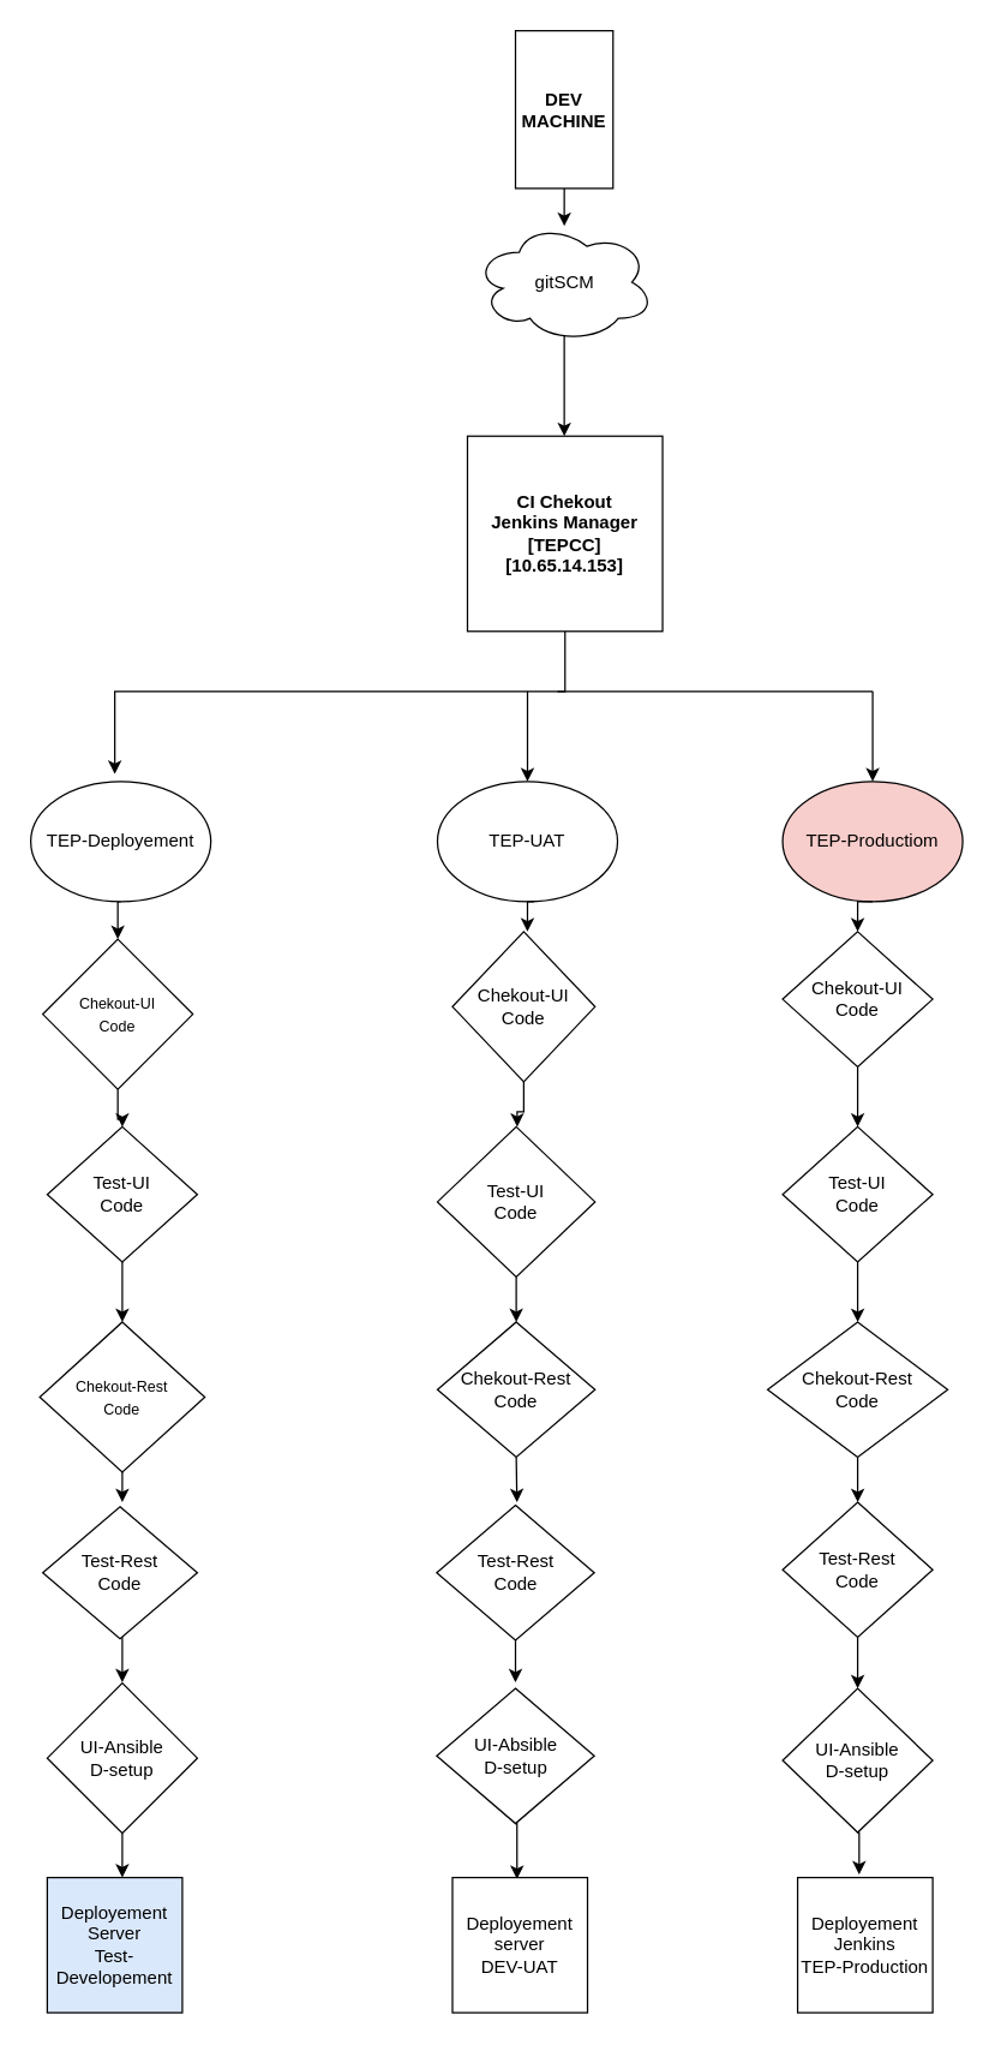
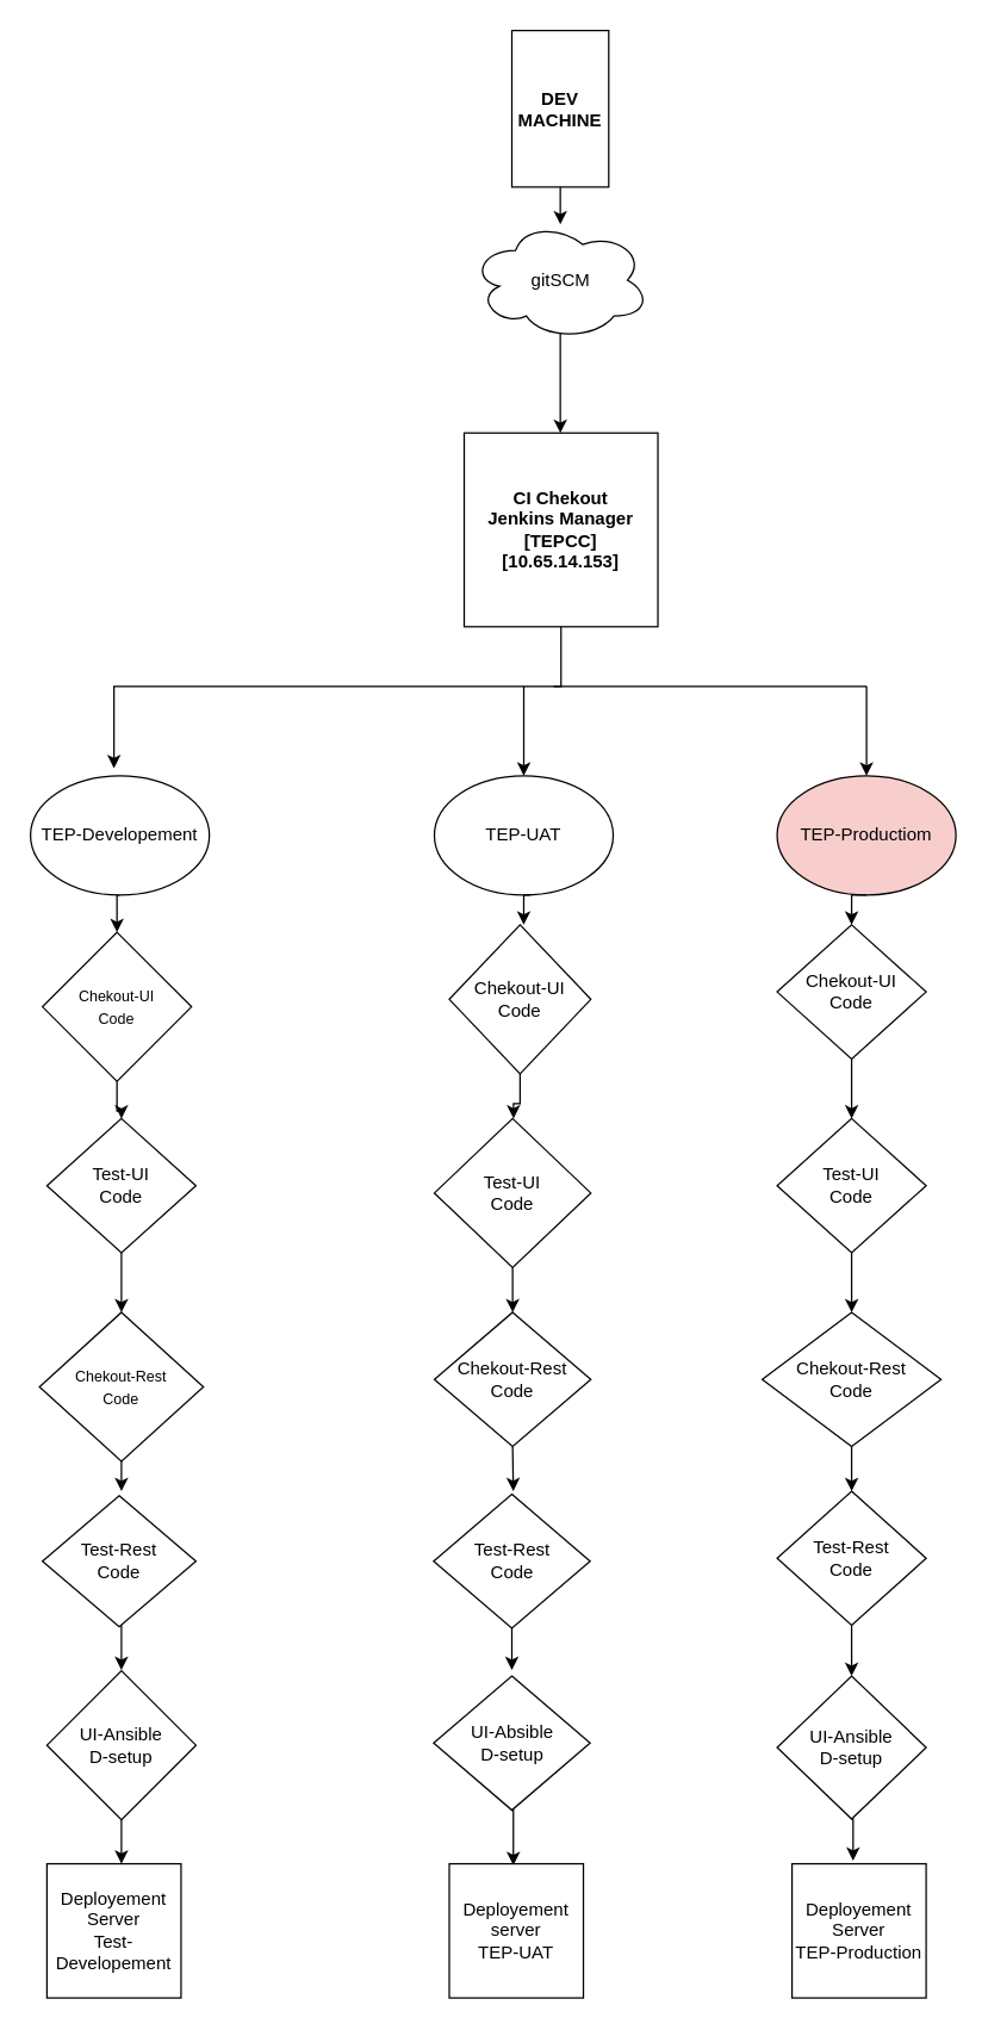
  <mxCell id="0" />
  <mxCell id="1" parent="0" />
  <mxCell id="2" value="" style="edgeStyle=orthogonalEdgeStyle;rounded=0;orthogonalLoop=1;jettySize=auto;html=1;" parent="1" source="3" edge="1"><mxGeometry relative="1" as="geometry"><mxPoint x="375.5" y="150" as="targetPoint" /></mxGeometry></mxCell>
  <mxCell id="3" value="&lt;b&gt;DEV&lt;br&gt;MACHINE&lt;/b&gt;&lt;br&gt;" style="whiteSpace=wrap;html=1;aspect=fixed;" parent="1" vertex="1"><mxGeometry x="343" y="20" width="65" height="105" as="geometry" /></mxCell>
  <mxCell id="4" value="" style="edgeStyle=orthogonalEdgeStyle;rounded=0;orthogonalLoop=1;jettySize=auto;html=1;" parent="1" edge="1"><mxGeometry relative="1" as="geometry"><mxPoint x="375.5" y="290" as="targetPoint" /><mxPoint x="375.5" y="210" as="sourcePoint" /></mxGeometry></mxCell>
  <mxCell id="5" style="edgeStyle=orthogonalEdgeStyle;rounded=0;orthogonalLoop=1;jettySize=auto;html=1;exitX=0.5;exitY=1;exitDx=0;exitDy=0;entryX=0.5;entryY=0;entryDx=0;entryDy=0;" parent="1" source="6" edge="1"><mxGeometry relative="1" as="geometry"><mxPoint x="76" y="515" as="targetPoint" /><Array as="points"><mxPoint x="376" y="460" /><mxPoint x="76" y="460" /></Array></mxGeometry></mxCell>
  <mxCell id="6" value="&lt;b&gt;CI Chekout &lt;br&gt;Jenkins Manager&lt;br&gt;&lt;/b&gt;&lt;b style=&quot;text-align: left ; white-space: nowrap&quot;&gt;[TEPCC]&lt;br&gt;[10.65.14.153]&lt;/b&gt;&lt;b&gt;&lt;br&gt;&lt;/b&gt;" style="whiteSpace=wrap;html=1;aspect=fixed;" parent="1" vertex="1"><mxGeometry x="311" y="290" width="130" height="130" as="geometry" /></mxCell>
  <mxCell id="7" value="" style="edgeStyle=orthogonalEdgeStyle;rounded=0;orthogonalLoop=1;jettySize=auto;html=1;" parent="1" edge="1"><mxGeometry relative="1" as="geometry"><mxPoint x="401" y="540" as="targetPoint" /><mxPoint x="398" y="540" as="sourcePoint" /></mxGeometry></mxCell>
  <mxCell id="8" value="" style="endArrow=none;html=1;" parent="1" edge="1"><mxGeometry width="50" height="50" relative="1" as="geometry"><mxPoint x="371" y="460" as="sourcePoint" /><mxPoint x="581" y="460" as="targetPoint" /></mxGeometry></mxCell>
  <mxCell id="9" style="edgeStyle=orthogonalEdgeStyle;rounded=0;orthogonalLoop=1;jettySize=auto;html=1;exitX=0.5;exitY=1;exitDx=0;exitDy=0;entryX=0.5;entryY=0;entryDx=0;entryDy=0;" parent="1" source="10" target="17" edge="1"><mxGeometry relative="1" as="geometry" /></mxCell>
- <mxCell id="10" value="TEP-Deployement" style="ellipse;whiteSpace=wrap;html=1;" parent="1" vertex="1"><mxGeometry x="20" y="520" width="120" height="80" as="geometry" /></mxCell>
+ <mxCell id="10" value="TEP-Developement" style="ellipse;whiteSpace=wrap;html=1;" parent="1" vertex="1"><mxGeometry x="20" y="520" width="120" height="80" as="geometry" /></mxCell>
  <mxCell id="11" value="TEP-UAT" style="ellipse;whiteSpace=wrap;html=1;" parent="1" vertex="1"><mxGeometry x="291" y="520" width="120" height="80" as="geometry" /></mxCell>
  <mxCell id="12" value="TEP-Productiom" style="ellipse;whiteSpace=wrap;html=1;fillColor=#f8cecc;" parent="1" vertex="1"><mxGeometry x="521" y="520" width="120" height="80" as="geometry" /></mxCell>
  <mxCell id="13" value="" style="endArrow=classic;html=1;entryX=0.5;entryY=0;entryDx=0;entryDy=0;" parent="1" target="11" edge="1"><mxGeometry width="50" height="50" relative="1" as="geometry"><mxPoint x="351" y="460" as="sourcePoint" /><mxPoint x="351" y="510" as="targetPoint" /></mxGeometry></mxCell>
  <mxCell id="14" value="" style="endArrow=classic;html=1;entryX=0.5;entryY=0;entryDx=0;entryDy=0;" parent="1" target="12" edge="1"><mxGeometry width="50" height="50" relative="1" as="geometry"><mxPoint x="581" y="460" as="sourcePoint" /><mxPoint x="631" y="410" as="targetPoint" /></mxGeometry></mxCell>
  <mxCell id="15" value="gitSCM" style="ellipse;shape=cloud;whiteSpace=wrap;html=1;" parent="1" vertex="1"><mxGeometry x="315.5" y="147.5" width="120" height="80" as="geometry" /></mxCell>
  <mxCell id="16" style="edgeStyle=orthogonalEdgeStyle;rounded=0;orthogonalLoop=1;jettySize=auto;html=1;entryX=0.5;entryY=0;entryDx=0;entryDy=0;entryPerimeter=0;" parent="1" source="17" target="19" edge="1"><mxGeometry relative="1" as="geometry"><mxPoint x="81" y="750" as="targetPoint" /></mxGeometry></mxCell>
  <mxCell id="17" value="&lt;font style=&quot;font-size: 10px&quot;&gt;Chekout-UI&lt;br&gt;Code&lt;/font&gt;" style="rhombus;whiteSpace=wrap;html=1;" parent="1" vertex="1"><mxGeometry x="28" y="625" width="100" height="100" as="geometry" /></mxCell>
  <mxCell id="18" style="edgeStyle=orthogonalEdgeStyle;rounded=0;orthogonalLoop=1;jettySize=auto;html=1;exitX=0.5;exitY=1;exitDx=0;exitDy=0;entryX=0.5;entryY=0;entryDx=0;entryDy=0;" edge="1" parent="1" source="19" target="21"><mxGeometry relative="1" as="geometry" /></mxCell>
  <mxCell id="19" value="Test-UI&lt;br&gt;Code" style="rhombus;whiteSpace=wrap;html=1;" parent="1" vertex="1"><mxGeometry x="31" y="750" width="100" height="90" as="geometry" /></mxCell>
  <mxCell id="20" style="edgeStyle=orthogonalEdgeStyle;rounded=0;orthogonalLoop=1;jettySize=auto;html=1;exitX=0.5;exitY=1;exitDx=0;exitDy=0;" edge="1" parent="1" source="21"><mxGeometry relative="1" as="geometry"><mxPoint x="81" y="1000" as="targetPoint" /></mxGeometry></mxCell>
  <mxCell id="21" value="&lt;font style=&quot;font-size: 10px&quot;&gt;Chekout-Rest&lt;br&gt;Code&lt;/font&gt;" style="rhombus;whiteSpace=wrap;html=1;" parent="1" vertex="1"><mxGeometry x="26" y="880" width="110" height="100" as="geometry" /></mxCell>
  <mxCell id="22" value="" style="edgeStyle=orthogonalEdgeStyle;rounded=0;orthogonalLoop=1;jettySize=auto;html=1;" parent="1" source="23" edge="1"><mxGeometry relative="1" as="geometry"><mxPoint x="81" y="1120" as="targetPoint" /><Array as="points"><mxPoint x="81" y="1120" /><mxPoint x="81" y="1120" /></Array></mxGeometry></mxCell>
  <mxCell id="23" value="Test-Rest&lt;br&gt;Code" style="rhombus;whiteSpace=wrap;html=1;" parent="1" vertex="1"><mxGeometry x="28" y="1003" width="103" height="88" as="geometry" /></mxCell>
  <mxCell id="24" style="edgeStyle=orthogonalEdgeStyle;rounded=0;orthogonalLoop=1;jettySize=auto;html=1;exitX=0.5;exitY=1;exitDx=0;exitDy=0;" parent="1" source="25" edge="1"><mxGeometry relative="1" as="geometry"><mxPoint x="81" y="1250" as="targetPoint" /></mxGeometry></mxCell>
  <mxCell id="25" value="UI-Ansible&lt;br&gt;D-setup" style="rhombus;whiteSpace=wrap;html=1;" parent="1" vertex="1"><mxGeometry x="31" y="1120.5" width="100" height="100" as="geometry" /></mxCell>
  <mxCell id="26" style="edgeStyle=orthogonalEdgeStyle;rounded=0;orthogonalLoop=1;jettySize=auto;html=1;entryX=0.506;entryY=0;entryDx=0;entryDy=0;entryPerimeter=0;" parent="1" source="27" target="29" edge="1"><mxGeometry relative="1" as="geometry"><mxPoint x="356" y="740" as="targetPoint" /></mxGeometry></mxCell>
  <mxCell id="27" value="Chekout-UI&lt;br&gt;Code" style="rhombus;whiteSpace=wrap;html=1;" parent="1" vertex="1"><mxGeometry x="301" y="620" width="95" height="100" as="geometry" /></mxCell>
  <mxCell id="28" style="edgeStyle=orthogonalEdgeStyle;rounded=0;orthogonalLoop=1;jettySize=auto;html=1;exitX=0.5;exitY=1;exitDx=0;exitDy=0;entryX=0.5;entryY=0;entryDx=0;entryDy=0;" parent="1" source="29" target="31" edge="1"><mxGeometry relative="1" as="geometry" /></mxCell>
  <mxCell id="29" value="Test-UI&lt;br&gt;Code" style="rhombus;whiteSpace=wrap;html=1;direction=east;" parent="1" vertex="1"><mxGeometry x="291" y="750" width="105" height="100" as="geometry" /></mxCell>
  <mxCell id="30" style="edgeStyle=orthogonalEdgeStyle;rounded=0;orthogonalLoop=1;jettySize=auto;html=1;exitX=0.5;exitY=1;exitDx=0;exitDy=0;" edge="1" parent="1" source="31"><mxGeometry relative="1" as="geometry"><mxPoint x="344" y="1000" as="targetPoint" /></mxGeometry></mxCell>
  <mxCell id="31" value="Chekout-Rest&lt;br&gt;Code" style="rhombus;whiteSpace=wrap;html=1;" parent="1" vertex="1"><mxGeometry x="291" y="880" width="105" height="90" as="geometry" /></mxCell>
  <mxCell id="32" style="edgeStyle=orthogonalEdgeStyle;rounded=0;orthogonalLoop=1;jettySize=auto;html=1;exitX=0.5;exitY=1;exitDx=0;exitDy=0;" parent="1" source="33" edge="1"><mxGeometry relative="1" as="geometry"><mxPoint x="343" y="1120" as="targetPoint" /></mxGeometry></mxCell>
  <mxCell id="33" value="Test-Rest&lt;br&gt;Code" style="rhombus;whiteSpace=wrap;html=1;" parent="1" vertex="1"><mxGeometry x="290.5" y="1002" width="105" height="90" as="geometry" /></mxCell>
  <mxCell id="34" style="edgeStyle=orthogonalEdgeStyle;rounded=0;orthogonalLoop=1;jettySize=auto;html=1;exitX=0.5;exitY=1;exitDx=0;exitDy=0;entryX=0.4;entryY=0.017;entryDx=0;entryDy=0;entryPerimeter=0;" parent="1" source="35" edge="1"><mxGeometry relative="1" as="geometry"><mxPoint x="344" y="1251" as="targetPoint" /></mxGeometry></mxCell>
  <mxCell id="35" value="UI-Absible&lt;br&gt;D-setup" style="rhombus;whiteSpace=wrap;html=1;" parent="1" vertex="1"><mxGeometry x="290.5" y="1124" width="105" height="90" as="geometry" /></mxCell>
  <mxCell id="36" style="edgeStyle=orthogonalEdgeStyle;rounded=0;orthogonalLoop=1;jettySize=auto;html=1;exitX=0.5;exitY=1;exitDx=0;exitDy=0;entryX=0.526;entryY=0;entryDx=0;entryDy=0;entryPerimeter=0;" parent="1" target="27" edge="1"><mxGeometry relative="1" as="geometry"><mxPoint x="355.5" y="600" as="sourcePoint" /><mxPoint x="356" y="620" as="targetPoint" /></mxGeometry></mxCell>
  <mxCell id="37" style="edgeStyle=orthogonalEdgeStyle;rounded=0;orthogonalLoop=1;jettySize=auto;html=1;exitX=0.5;exitY=1;exitDx=0;exitDy=0;entryX=0.5;entryY=0;entryDx=0;entryDy=0;" parent="1" target="39" edge="1"><mxGeometry relative="1" as="geometry"><mxPoint x="581" y="600" as="sourcePoint" /></mxGeometry></mxCell>
  <mxCell id="38" style="edgeStyle=orthogonalEdgeStyle;rounded=0;orthogonalLoop=1;jettySize=auto;html=1;exitX=0.5;exitY=1;exitDx=0;exitDy=0;entryX=0.5;entryY=0;entryDx=0;entryDy=0;" parent="1" source="39" target="41" edge="1"><mxGeometry relative="1" as="geometry" /></mxCell>
  <mxCell id="39" value="Chekout-UI&lt;br&gt;Code" style="rhombus;whiteSpace=wrap;html=1;" parent="1" vertex="1"><mxGeometry x="521" y="620" width="100" height="90" as="geometry" /></mxCell>
  <mxCell id="40" style="edgeStyle=orthogonalEdgeStyle;rounded=0;orthogonalLoop=1;jettySize=auto;html=1;exitX=0.5;exitY=1;exitDx=0;exitDy=0;entryX=0.5;entryY=1;entryDx=0;entryDy=0;" parent="1" source="41" target="43" edge="1"><mxGeometry relative="1" as="geometry" /></mxCell>
  <mxCell id="41" value="Test-UI&lt;br&gt;Code" style="rhombus;whiteSpace=wrap;html=1;" parent="1" vertex="1"><mxGeometry x="521" y="750" width="100" height="90" as="geometry" /></mxCell>
  <mxCell id="42" style="edgeStyle=orthogonalEdgeStyle;rounded=0;orthogonalLoop=1;jettySize=auto;html=1;entryX=0.5;entryY=0;entryDx=0;entryDy=0;" parent="1" source="43" target="45" edge="1"><mxGeometry relative="1" as="geometry" /></mxCell>
  <mxCell id="43" value="Chekout-Rest&lt;br&gt;Code" style="rhombus;whiteSpace=wrap;html=1;direction=west;" parent="1" vertex="1"><mxGeometry x="511" y="880" width="120" height="90" as="geometry" /></mxCell>
  <mxCell id="44" style="edgeStyle=orthogonalEdgeStyle;rounded=0;orthogonalLoop=1;jettySize=auto;html=1;exitX=0.5;exitY=1;exitDx=0;exitDy=0;entryX=0;entryY=0.5;entryDx=0;entryDy=0;" parent="1" source="45" target="47" edge="1"><mxGeometry relative="1" as="geometry" /></mxCell>
  <mxCell id="45" value="Test-Rest&lt;br&gt;Code" style="rhombus;whiteSpace=wrap;html=1;" parent="1" vertex="1"><mxGeometry x="521" y="1000" width="100" height="90" as="geometry" /></mxCell>
  <mxCell id="46" style="edgeStyle=orthogonalEdgeStyle;rounded=0;orthogonalLoop=1;jettySize=auto;html=1;exitX=1;exitY=0.5;exitDx=0;exitDy=0;entryX=0.425;entryY=-0.033;entryDx=0;entryDy=0;entryPerimeter=0;" parent="1" source="47" edge="1"><mxGeometry relative="1" as="geometry"><mxPoint x="572" y="1248" as="targetPoint" /></mxGeometry></mxCell>
  <mxCell id="47" value="UI-Ansible&lt;br&gt;D-setup" style="rhombus;whiteSpace=wrap;html=1;direction=south;" parent="1" vertex="1"><mxGeometry x="521" y="1124" width="100" height="96" as="geometry" /></mxCell>
- <mxCell id="48" value="&lt;span style=&quot;white-space: normal&quot;&gt;Deployement Server&lt;/span&gt;&lt;br style=&quot;white-space: normal&quot;&gt;&lt;span style=&quot;white-space: normal&quot;&gt;Test-Developement&lt;/span&gt;" style="whiteSpace=wrap;html=1;aspect=fixed;fillColor=#dae8fc;" parent="1" vertex="1"><mxGeometry x="31" y="1250" width="90" height="90" as="geometry" /></mxCell>
- <mxCell id="49" value="&lt;span style=&quot;white-space: normal&quot;&gt;Deployement server&lt;/span&gt;&lt;br style=&quot;white-space: normal&quot;&gt;&lt;span style=&quot;white-space: normal&quot;&gt;DEV-UAT&lt;/span&gt;" style="whiteSpace=wrap;html=1;aspect=fixed;" parent="1" vertex="1"><mxGeometry x="301" y="1250" width="90" height="90" as="geometry" /></mxCell>
- <mxCell id="50" value="&lt;span style=&quot;white-space: normal&quot;&gt;Deployement Jenkins&lt;/span&gt;&lt;br style=&quot;white-space: normal&quot;&gt;&lt;span style=&quot;white-space: normal&quot;&gt;TEP-Production&lt;/span&gt;" style="whiteSpace=wrap;html=1;aspect=fixed;" parent="1" vertex="1"><mxGeometry x="531" y="1250" width="90" height="90" as="geometry" /></mxCell>
+ <mxCell id="48" value="&lt;span style=&quot;white-space: normal&quot;&gt;Deployement Server&lt;/span&gt;&lt;br style=&quot;white-space: normal&quot;&gt;&lt;span style=&quot;white-space: normal&quot;&gt;Test-Developement&lt;/span&gt;" style="whiteSpace=wrap;html=1;aspect=fixed;" parent="1" vertex="1"><mxGeometry x="31" y="1250" width="90" height="90" as="geometry" /></mxCell>
+ <mxCell id="49" value="&lt;span style=&quot;white-space: normal&quot;&gt;Deployement server&lt;/span&gt;&lt;br style=&quot;white-space: normal&quot;&gt;&lt;span style=&quot;white-space: normal&quot;&gt;TEP-UAT&lt;/span&gt;" style="whiteSpace=wrap;html=1;aspect=fixed;" parent="1" vertex="1"><mxGeometry x="301" y="1250" width="90" height="90" as="geometry" /></mxCell>
+ <mxCell id="50" value="&lt;span style=&quot;white-space: normal&quot;&gt;Deployement Server&lt;/span&gt;&lt;br style=&quot;white-space: normal&quot;&gt;&lt;span style=&quot;white-space: normal&quot;&gt;TEP-Production&lt;/span&gt;" style="whiteSpace=wrap;html=1;aspect=fixed;" parent="1" vertex="1"><mxGeometry x="531" y="1250" width="90" height="90" as="geometry" /></mxCell>
